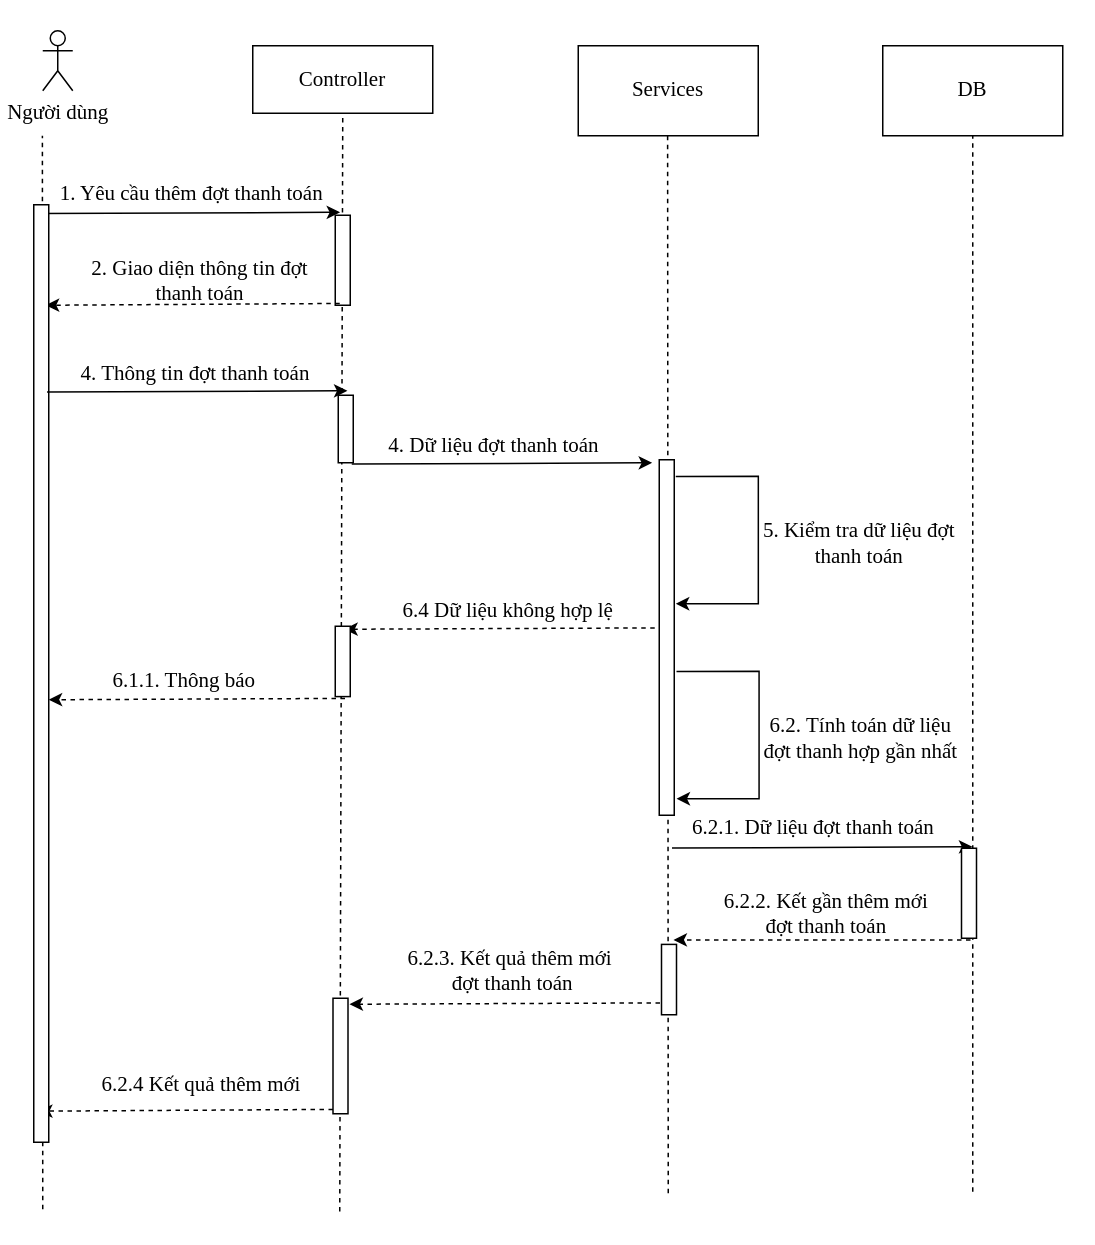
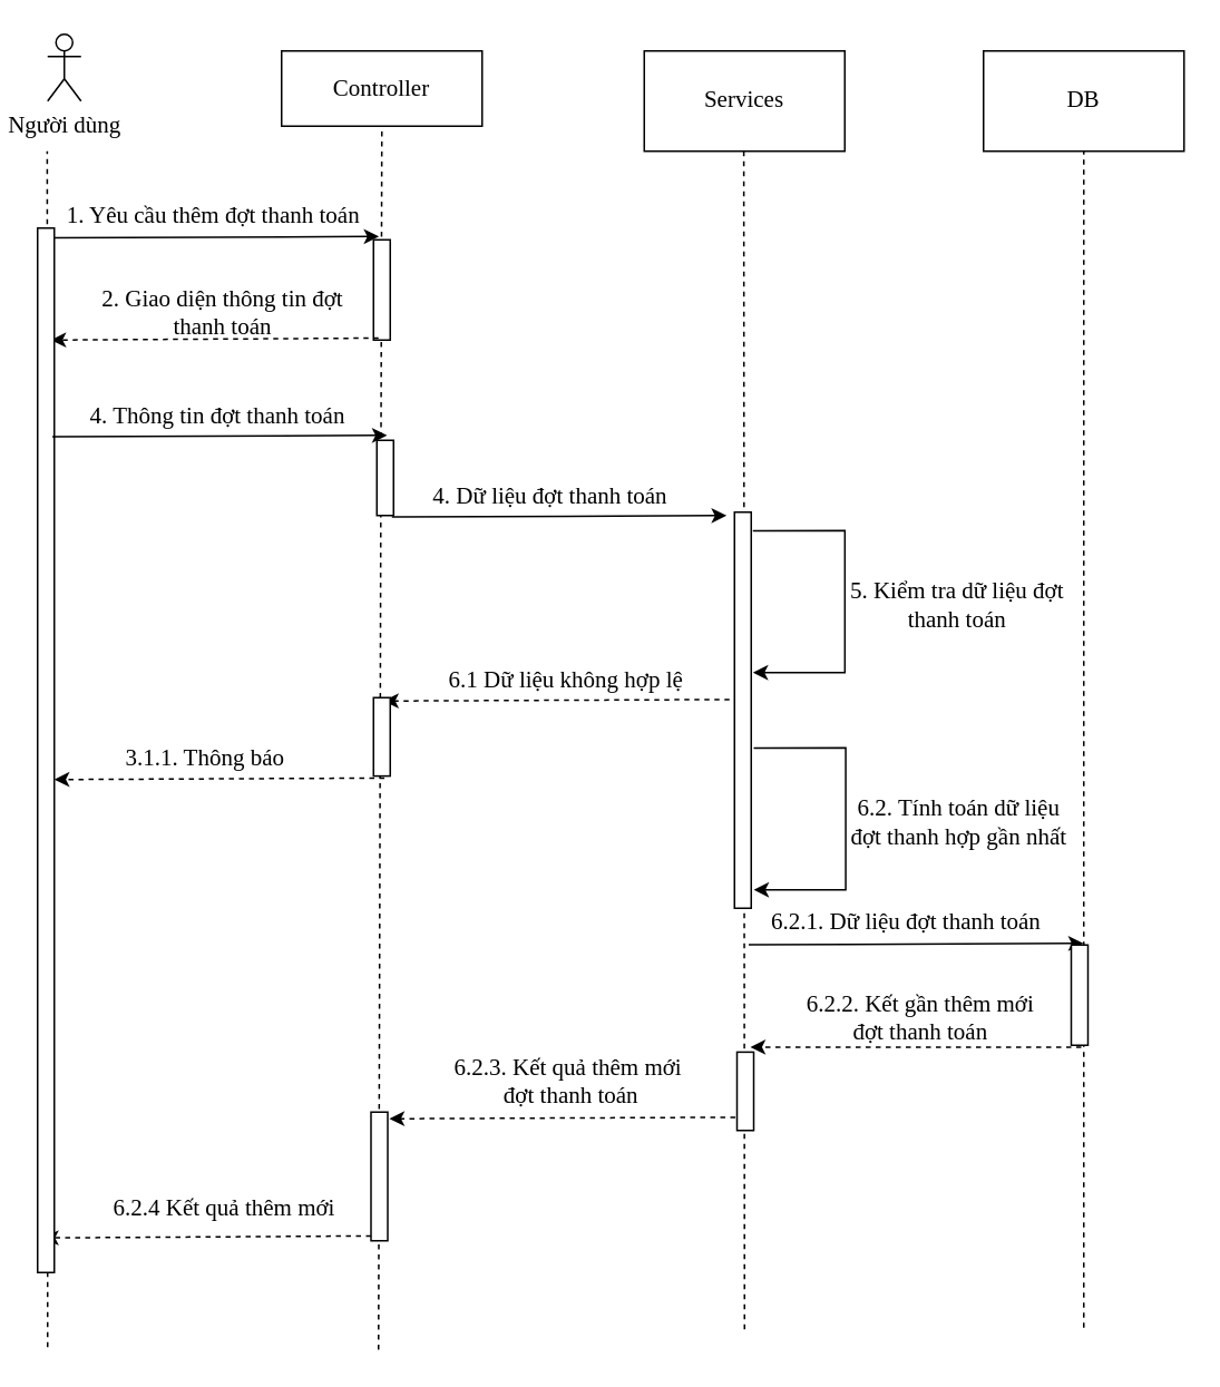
  <mxCell id="0" />
  <mxCell id="1" parent="0" />
  <mxCell id="2" value="Người dùng" style="shape=umlActor;verticalLabelPosition=bottom;verticalAlign=top;html=1;outlineConnect=0;fontFamily=Times New Roman;fontSize=14;" parent="1" vertex="1"><mxGeometry x="28" y="20" width="20" height="40" as="geometry" /></mxCell>
  <mxCell id="3" value="Controller" style="rounded=0;whiteSpace=wrap;html=1;fontFamily=Times New Roman;fontSize=14;" parent="1" vertex="1"><mxGeometry x="168" y="30" width="120" height="45" as="geometry" /></mxCell>
  <mxCell id="4" value="Services" style="rounded=0;whiteSpace=wrap;html=1;fontFamily=Times New Roman;fontSize=14;" parent="1" vertex="1"><mxGeometry x="385" y="30" width="120" height="60" as="geometry" /></mxCell>
  <mxCell id="5" value="DB" style="rounded=0;whiteSpace=wrap;html=1;fontFamily=Times New Roman;fontSize=14;" parent="1" vertex="1"><mxGeometry x="588" y="30" width="120" height="60" as="geometry" /></mxCell>
  <mxCell id="6" value="" style="endArrow=none;dashed=1;html=1;rounded=0;entryX=0.5;entryY=1;entryDx=0;entryDy=0;fontFamily=Times New Roman;fontSize=14;" parent="1" target="3" edge="1"><mxGeometry width="50" height="50" relative="1" as="geometry"><mxPoint x="226" y="807.193" as="sourcePoint" /><mxPoint x="438" y="150" as="targetPoint" /></mxGeometry></mxCell>
  <mxCell id="7" value="" style="endArrow=none;dashed=1;html=1;rounded=0;entryX=0.5;entryY=1;entryDx=0;entryDy=0;fontFamily=Times New Roman;fontSize=14;" parent="1" edge="1"><mxGeometry width="50" height="50" relative="1" as="geometry"><mxPoint x="445" y="795" as="sourcePoint" /><mxPoint x="444.58" y="90" as="targetPoint" /></mxGeometry></mxCell>
  <mxCell id="8" value="" style="endArrow=none;dashed=1;html=1;rounded=0;entryX=0.5;entryY=1;entryDx=0;entryDy=0;fontFamily=Times New Roman;fontSize=14;" parent="1" edge="1"><mxGeometry width="50" height="50" relative="1" as="geometry"><mxPoint x="648" y="794" as="sourcePoint" /><mxPoint x="648" y="90" as="targetPoint" /></mxGeometry></mxCell>
  <mxCell id="9" value="4. Thông tin đợt thanh toán" style="text;html=1;strokeColor=none;fillColor=none;align=center;verticalAlign=middle;whiteSpace=wrap;rounded=0;fontFamily=Times New Roman;fontSize=14;" parent="1" vertex="1"><mxGeometry x="48" y="244" width="164" height="10" as="geometry" /></mxCell>
  <mxCell id="10" value="" style="endArrow=none;dashed=1;html=1;rounded=0;entryX=0.5;entryY=1;entryDx=0;entryDy=0;fontFamily=Times New Roman;fontSize=14;" parent="1" edge="1"><mxGeometry width="50" height="50" relative="1" as="geometry"><mxPoint x="28" y="805.67" as="sourcePoint" /><mxPoint x="27.76" y="90" as="targetPoint" /></mxGeometry></mxCell>
  <mxCell id="11" value="" style="endArrow=classic;html=1;rounded=0;fontFamily=Times New Roman;fontSize=14;exitX=0.975;exitY=0.087;exitDx=0;exitDy=0;exitPerimeter=0;" parent="1" edge="1"><mxGeometry width="50" height="50" relative="1" as="geometry"><mxPoint x="26" y="141.9" as="sourcePoint" /><mxPoint x="226.25" y="141" as="targetPoint" /></mxGeometry></mxCell>
  <mxCell id="12" value="1. Yêu cầu thêm đợt thanh toán" style="text;html=1;strokeColor=none;fillColor=none;align=center;verticalAlign=middle;whiteSpace=wrap;rounded=0;fontFamily=Times New Roman;fontSize=14;" parent="1" vertex="1"><mxGeometry x="20.25" y="124" width="214.75" height="10" as="geometry" /></mxCell>
  <mxCell id="13" value="" style="rounded=0;whiteSpace=wrap;html=1;fontFamily=Times New Roman;fontSize=14;" parent="1" vertex="1"><mxGeometry x="223" y="143" width="10" height="60" as="geometry" /></mxCell>
  <mxCell id="14" value="" style="endArrow=classic;html=1;rounded=0;fontFamily=Times New Roman;fontSize=14;exitX=0.975;exitY=0.087;exitDx=0;exitDy=0;exitPerimeter=0;" parent="1" edge="1"><mxGeometry width="50" height="50" relative="1" as="geometry"><mxPoint x="234" y="308.9" as="sourcePoint" /><mxPoint x="434.25" y="308" as="targetPoint" /></mxGeometry></mxCell>
  <mxCell id="15" value="" style="rounded=0;whiteSpace=wrap;html=1;fontFamily=Times New Roman;fontSize=14;" parent="1" vertex="1"><mxGeometry x="439" y="306" width="10" height="237" as="geometry" /></mxCell>
  <mxCell id="16" value="6.2.1. Dữ liệu đợt thanh toán" style="text;html=1;strokeColor=none;fillColor=none;align=center;verticalAlign=middle;whiteSpace=wrap;rounded=0;fontFamily=Times New Roman;fontSize=14;" parent="1" vertex="1"><mxGeometry x="459.5" y="547" width="164" height="10" as="geometry" /></mxCell>
  <mxCell id="17" value="" style="endArrow=classic;html=1;rounded=0;fontFamily=Times New Roman;fontSize=14;exitX=0.975;exitY=0.087;exitDx=0;exitDy=0;exitPerimeter=0;" parent="1" edge="1"><mxGeometry width="50" height="50" relative="1" as="geometry"><mxPoint x="447.5" y="564.9" as="sourcePoint" /><mxPoint x="647.75" y="564" as="targetPoint" /></mxGeometry></mxCell>
  <mxCell id="18" value="" style="rounded=0;whiteSpace=wrap;html=1;fontFamily=Times New Roman;fontSize=14;" parent="1" vertex="1"><mxGeometry x="640.5" y="565" width="10" height="60" as="geometry" /></mxCell>
  <mxCell id="19" value="6.2.2. Kết gần thêm mới đợt thanh toán" style="text;html=1;strokeColor=none;fillColor=none;align=center;verticalAlign=middle;whiteSpace=wrap;rounded=0;fontFamily=Times New Roman;fontSize=14;" parent="1" vertex="1"><mxGeometry x="474" y="604" width="152.5" height="10" as="geometry" /></mxCell>
  <mxCell id="20" value="" style="endArrow=classic;html=1;rounded=0;exitX=0.25;exitY=1;exitDx=0;exitDy=0;dashed=1;" parent="1" edge="1"><mxGeometry width="50" height="50" relative="1" as="geometry"><mxPoint x="646.5" y="626.1" as="sourcePoint" /><mxPoint x="448.5" y="626.1" as="targetPoint" /></mxGeometry></mxCell>
  <mxCell id="21" value="6.2.3. Kết quả thêm mới&amp;nbsp;&lt;div&gt;đợt thanh toán&lt;/div&gt;" style="text;html=1;strokeColor=none;fillColor=none;align=center;verticalAlign=middle;whiteSpace=wrap;rounded=0;fontFamily=Times New Roman;fontSize=14;" parent="1" vertex="1"><mxGeometry x="240" y="642" width="202.5" height="10" as="geometry" /></mxCell>
  <mxCell id="22" value="" style="endArrow=classic;html=1;rounded=0;exitX=0.25;exitY=1;exitDx=0;exitDy=0;dashed=1;" parent="1" edge="1"><mxGeometry width="50" height="50" relative="1" as="geometry"><mxPoint x="439.5" y="668.1" as="sourcePoint" /><mxPoint x="232.5" y="669" as="targetPoint" /></mxGeometry></mxCell>
  <mxCell id="23" value="" style="rounded=0;whiteSpace=wrap;html=1;fontFamily=Times New Roman;fontSize=14;" parent="1" vertex="1"><mxGeometry x="221.5" y="665" width="10" height="77" as="geometry" /></mxCell>
  <mxCell id="24" value="6.2.4 Kết quả thêm mới" style="text;html=1;strokeColor=none;fillColor=none;align=center;verticalAlign=middle;whiteSpace=wrap;rounded=0;fontFamily=Times New Roman;fontSize=14;" parent="1" vertex="1"><mxGeometry x="54" y="718" width="160.25" height="10" as="geometry" /></mxCell>
  <mxCell id="25" value="" style="endArrow=classic;html=1;rounded=0;exitX=0.25;exitY=1;exitDx=0;exitDy=0;dashed=1;" parent="1" edge="1"><mxGeometry width="50" height="50" relative="1" as="geometry"><mxPoint x="221.5" y="739.1" as="sourcePoint" /><mxPoint x="25.5" y="740.28" as="targetPoint" /></mxGeometry></mxCell>
  <mxCell id="26" value="2. Giao diện thông tin đợt thanh toán" style="text;html=1;strokeColor=none;fillColor=none;align=center;verticalAlign=middle;whiteSpace=wrap;rounded=0;fontFamily=Times New Roman;fontSize=14;" parent="1" vertex="1"><mxGeometry x="54" y="181.72" width="158" height="10" as="geometry" /></mxCell>
  <mxCell id="27" value="" style="endArrow=classic;html=1;rounded=0;exitX=0.25;exitY=1;exitDx=0;exitDy=0;dashed=1;" parent="1" edge="1"><mxGeometry width="50" height="50" relative="1" as="geometry"><mxPoint x="226" y="201.82" as="sourcePoint" /><mxPoint x="30" y="203" as="targetPoint" /></mxGeometry></mxCell>
  <mxCell id="28" value="" style="rounded=0;whiteSpace=wrap;html=1;fontFamily=Times New Roman;fontSize=14;" parent="1" vertex="1"><mxGeometry x="22" y="136" width="10" height="625" as="geometry" /></mxCell>
  <mxCell id="29" value="4. Dữ liệu đợt thanh toán" style="text;html=1;strokeColor=none;fillColor=none;align=center;verticalAlign=middle;whiteSpace=wrap;rounded=0;fontFamily=Times New Roman;fontSize=14;" parent="1" vertex="1"><mxGeometry x="247" y="292" width="164" height="10" as="geometry" /></mxCell>
  <mxCell id="30" value="" style="endArrow=classic;html=1;rounded=0;fontFamily=Times New Roman;fontSize=14;exitX=0.975;exitY=0.087;exitDx=0;exitDy=0;exitPerimeter=0;" parent="1" edge="1"><mxGeometry width="50" height="50" relative="1" as="geometry"><mxPoint x="30.88" y="260.9" as="sourcePoint" /><mxPoint x="231.13" y="260" as="targetPoint" /></mxGeometry></mxCell>
  <mxCell id="31" value="" style="rounded=0;whiteSpace=wrap;html=1;fontFamily=Times New Roman;fontSize=14;" parent="1" vertex="1"><mxGeometry x="225" y="263" width="10" height="45" as="geometry" /></mxCell>
  <mxCell id="32" value="5. Kiểm tra dữ liệu đợt thanh toán" style="text;html=1;strokeColor=none;fillColor=none;align=center;verticalAlign=middle;whiteSpace=wrap;rounded=0;fontFamily=Times New Roman;fontSize=14;" parent="1" vertex="1"><mxGeometry x="501" y="317" width="143" height="90" as="geometry" /></mxCell>
  <mxCell id="33" value="" style="endArrow=classic;html=1;rounded=0;exitX=0.995;exitY=0.095;exitDx=0;exitDy=0;exitPerimeter=0;fontFamily=Times New Roman;fontSize=14;" parent="1" edge="1"><mxGeometry width="50" height="50" relative="1" as="geometry"><mxPoint x="450" y="317.2" as="sourcePoint" /><mxPoint x="450.05" y="402" as="targetPoint" /><Array as="points"><mxPoint x="505.05" y="317" /><mxPoint x="505.05" y="402" /></Array></mxGeometry></mxCell>
  <mxCell id="34" value="6.2. Tính toán dữ liệu đợt thanh hợp gần nhất" style="text;html=1;strokeColor=none;fillColor=none;align=center;verticalAlign=middle;whiteSpace=wrap;rounded=0;fontFamily=Times New Roman;fontSize=14;" parent="1" vertex="1"><mxGeometry x="501.5" y="447" width="143" height="90" as="geometry" /></mxCell>
  <mxCell id="35" value="" style="endArrow=classic;html=1;rounded=0;exitX=0.995;exitY=0.095;exitDx=0;exitDy=0;exitPerimeter=0;fontFamily=Times New Roman;fontSize=14;" parent="1" edge="1"><mxGeometry width="50" height="50" relative="1" as="geometry"><mxPoint x="450.5" y="447.2" as="sourcePoint" /><mxPoint x="450.55" y="532" as="targetPoint" /><Array as="points"><mxPoint x="505.55" y="447" /><mxPoint x="505.55" y="532" /></Array></mxGeometry></mxCell>
- <mxCell id="36" value="6.4 Dữ liệu không hợp lệ" style="text;html=1;strokeColor=none;fillColor=none;align=center;verticalAlign=middle;whiteSpace=wrap;rounded=0;fontFamily=Times New Roman;fontSize=14;" parent="1" vertex="1"><mxGeometry x="236.5" y="402" width="202.5" height="10" as="geometry" /></mxCell>
+ <mxCell id="36" value="6.1 Dữ liệu không hợp lệ" style="text;html=1;strokeColor=none;fillColor=none;align=center;verticalAlign=middle;whiteSpace=wrap;rounded=0;fontFamily=Times New Roman;fontSize=14;" parent="1" vertex="1"><mxGeometry x="236.5" y="402" width="202.5" height="10" as="geometry" /></mxCell>
  <mxCell id="37" value="" style="endArrow=classic;html=1;rounded=0;exitX=0.25;exitY=1;exitDx=0;exitDy=0;dashed=1;" parent="1" edge="1"><mxGeometry width="50" height="50" relative="1" as="geometry"><mxPoint x="436" y="418.1" as="sourcePoint" /><mxPoint x="229" y="419" as="targetPoint" /></mxGeometry></mxCell>
  <mxCell id="38" value="" style="rounded=0;whiteSpace=wrap;html=1;fontFamily=Times New Roman;fontSize=14;" parent="1" vertex="1"><mxGeometry x="440.5" y="629.1" width="10" height="46.9" as="geometry" /></mxCell>
  <mxCell id="39" value="" style="rounded=0;whiteSpace=wrap;html=1;fontFamily=Times New Roman;fontSize=14;" parent="1" vertex="1"><mxGeometry x="223" y="417" width="10" height="46.9" as="geometry" /></mxCell>
- <mxCell id="40" value="6.1.1. Thông báo" style="text;html=1;strokeColor=none;fillColor=none;align=center;verticalAlign=middle;whiteSpace=wrap;rounded=0;fontFamily=Times New Roman;fontSize=14;" parent="1" vertex="1"><mxGeometry x="20.5" y="449" width="202.5" height="10" as="geometry" /></mxCell>
+ <mxCell id="40" value="3.1.1. Thông báo" style="text;html=1;strokeColor=none;fillColor=none;align=center;verticalAlign=middle;whiteSpace=wrap;rounded=0;fontFamily=Times New Roman;fontSize=14;" parent="1" vertex="1"><mxGeometry x="20.5" y="449" width="202.5" height="10" as="geometry" /></mxCell>
  <mxCell id="41" value="" style="endArrow=classic;html=1;rounded=0;exitX=0.25;exitY=1;exitDx=0;exitDy=0;dashed=1;" parent="1" edge="1"><mxGeometry width="50" height="50" relative="1" as="geometry"><mxPoint x="229.5" y="465.1" as="sourcePoint" /><mxPoint x="32" y="466" as="targetPoint" /></mxGeometry></mxCell>
